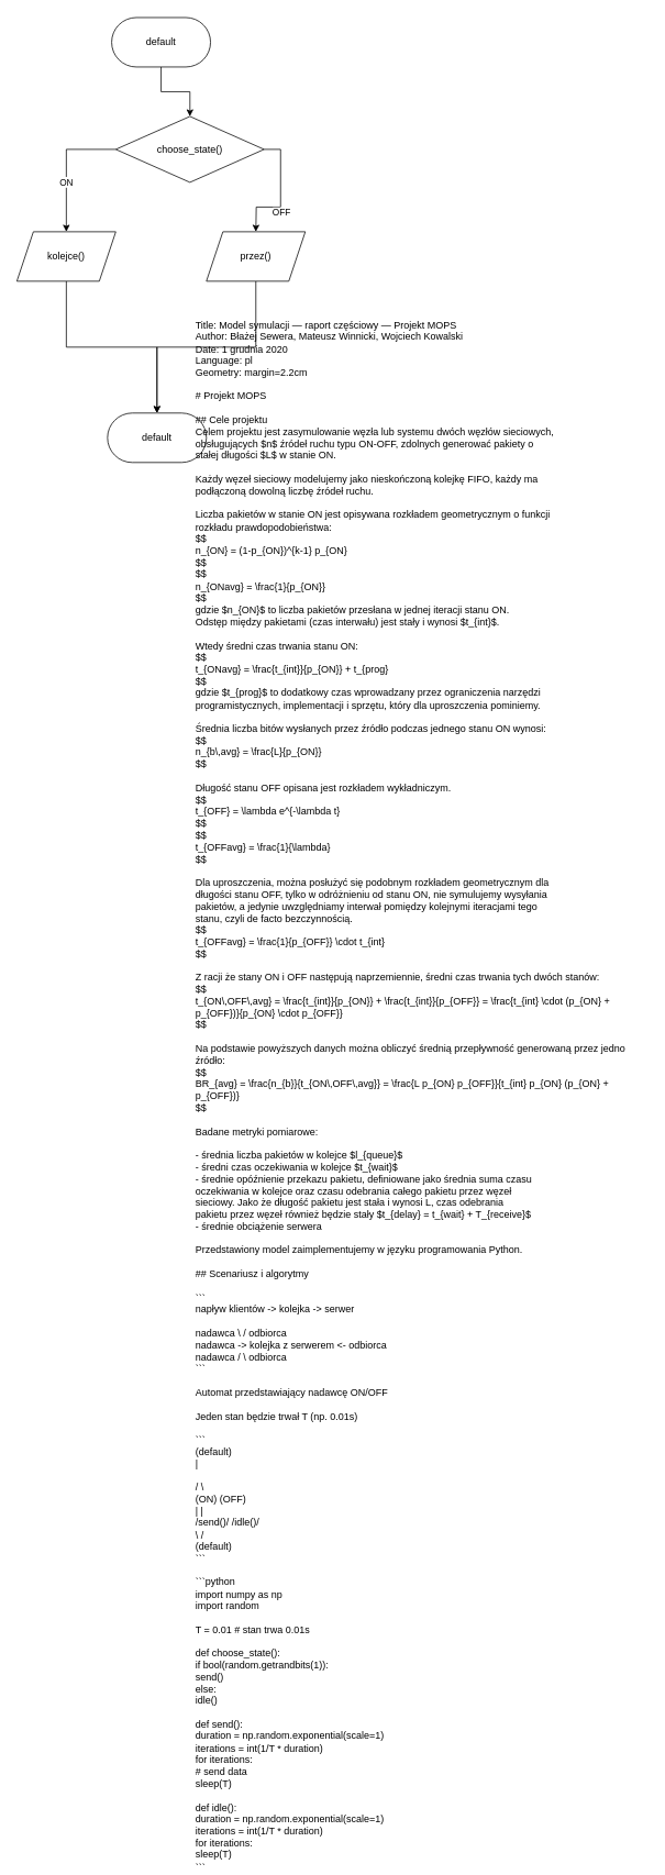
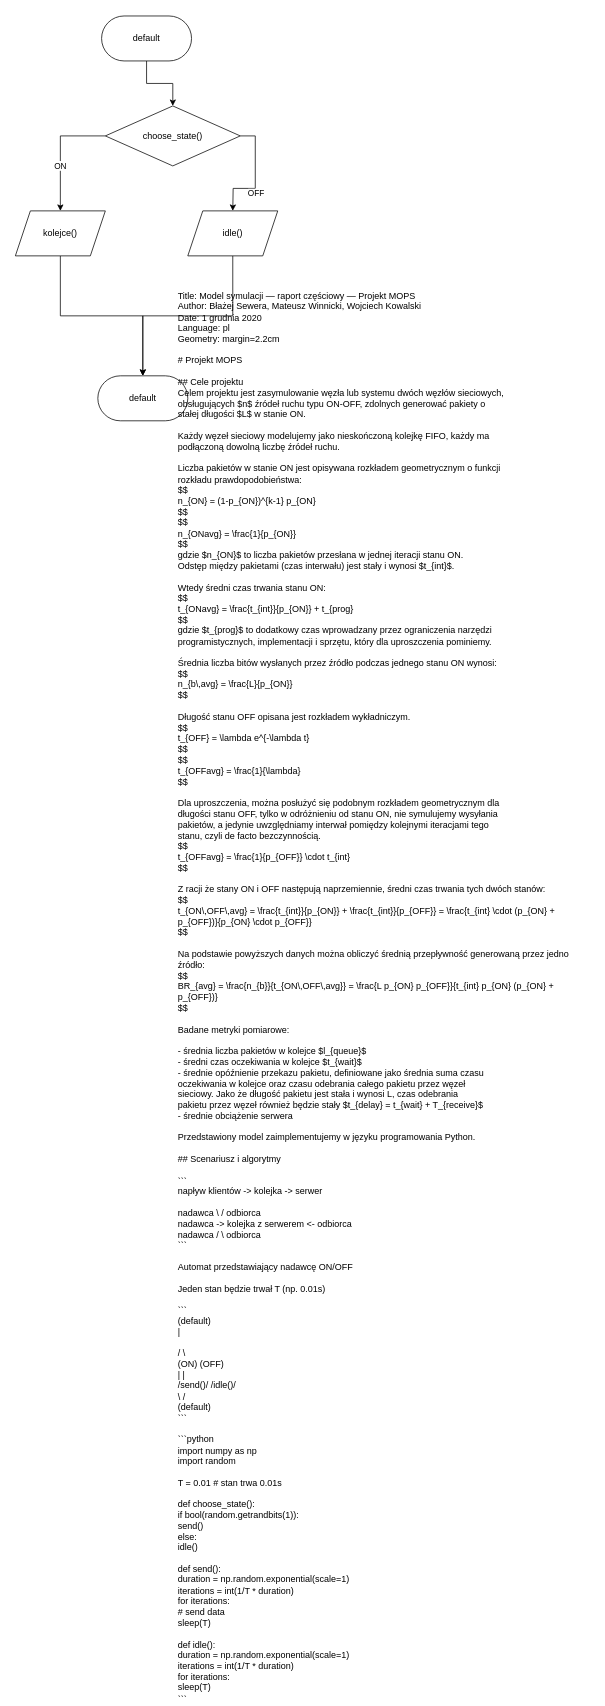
  <mxCell id="0" />
  <mxCell id="1" parent="0" />
  <mxCell id="2" style="edgeStyle=orthogonalEdgeStyle;rounded=0;orthogonalLoop=1;jettySize=auto;html=1;exitX=0.5;exitY=1;exitDx=0;exitDy=0;entryX=0.5;entryY=0;entryDx=0;entryDy=0;" parent="1" source="3" target="7" edge="1"><mxGeometry relative="1" as="geometry" /></mxCell>
  <mxCell id="3" value="default" style="rounded=1;whiteSpace=wrap;html=1;arcSize=50;" parent="1" vertex="1"><mxGeometry x="135" y="20" width="120" height="60" as="geometry" /></mxCell>
  <mxCell id="4" value="ON" style="edgeStyle=orthogonalEdgeStyle;rounded=0;orthogonalLoop=1;jettySize=auto;html=1;entryX=0.5;entryY=0;entryDx=0;entryDy=0;" parent="1" source="7" edge="1"><mxGeometry x="0.25" relative="1" as="geometry"><mxPoint x="80" y="280" as="targetPoint" /><Array as="points"><mxPoint x="80" y="180" /></Array><mxPoint as="offset" /></mxGeometry></mxCell>
  <mxCell id="5" style="edgeStyle=orthogonalEdgeStyle;rounded=0;orthogonalLoop=1;jettySize=auto;html=1;exitX=1;exitY=0.5;exitDx=0;exitDy=0;entryX=0.5;entryY=0;entryDx=0;entryDy=0;" parent="1" source="7" edge="1"><mxGeometry relative="1" as="geometry"><mxPoint x="310" y="280" as="targetPoint" /></mxGeometry></mxCell>
  <mxCell id="6" value="OFF" style="edgeLabel;html=1;align=center;verticalAlign=middle;resizable=0;points=[];" parent="5" vertex="1" connectable="0"><mxGeometry x="-0.25" y="-33" relative="1" as="geometry"><mxPoint x="33" y="40" as="offset" /></mxGeometry></mxCell>
  <mxCell id="7" value="choose_state()" style="rhombus;whiteSpace=wrap;html=1;" parent="1" vertex="1"><mxGeometry x="140" y="140" width="180" height="80" as="geometry" /></mxCell>
  <mxCell id="8" value="default" style="rounded=1;whiteSpace=wrap;html=1;arcSize=50;" parent="1" vertex="1"><mxGeometry x="130" y="500" width="120" height="60" as="geometry" /></mxCell>
  <mxCell id="9" style="edgeStyle=orthogonalEdgeStyle;rounded=0;orthogonalLoop=1;jettySize=auto;html=1;" parent="1" source="10" target="8" edge="1"><mxGeometry relative="1" as="geometry" /></mxCell>
  <mxCell id="10" value="kolejce()" style="shape=parallelogram;perimeter=parallelogramPerimeter;whiteSpace=wrap;html=1;fixedSize=1;" parent="1" vertex="1"><mxGeometry x="20" y="280" width="120" height="60" as="geometry" /></mxCell>
  <mxCell id="11" style="edgeStyle=orthogonalEdgeStyle;rounded=0;orthogonalLoop=1;jettySize=auto;html=1;entryX=0.5;entryY=0;entryDx=0;entryDy=0;" parent="1" source="12" target="8" edge="1"><mxGeometry relative="1" as="geometry" /></mxCell>
- <mxCell id="12" value="przez()" style="shape=parallelogram;perimeter=parallelogramPerimeter;whiteSpace=wrap;html=1;fixedSize=1;" parent="1" vertex="1"><mxGeometry x="250" y="280" width="120" height="60" as="geometry" /></mxCell>
+ <mxCell id="12" value="idle()" style="shape=parallelogram;perimeter=parallelogramPerimeter;whiteSpace=wrap;html=1;fixedSize=1;" parent="1" vertex="1"><mxGeometry x="250" y="280" width="120" height="60" as="geometry" /></mxCell>
  <mxCell id="13" value="Title: Model symulacji — raport częściowy — Projekt MOPS&#13;&#10;Author: Błażej Sewera, Mateusz Winnicki, Wojciech Kowalski&#13;&#10;Date: 1 grudnia 2020&#13;&#10;Language: pl&#13;&#10;Geometry: margin=2.2cm&#13;&#10;&#13;&#10;# Projekt MOPS&#13;&#10;&#13;&#10;## Cele projektu&#13;&#10;Celem projektu jest zasymulowanie węzła lub systemu dwóch węzłów sieciowych,&#13;&#10;obsługujących $n$ źródeł ruchu typu ON-OFF, zdolnych generować pakiety o&#13;&#10;stałej długości $L$ w stanie ON.&#13;&#10;&#13;&#10;Każdy węzeł sieciowy modelujemy jako nieskończoną kolejkę FIFO, każdy ma&#13;&#10;podłączoną dowolną liczbę źródeł ruchu.&#13;&#10;&#13;&#10;Liczba pakietów w stanie ON jest opisywana rozkładem geometrycznym o funkcji&#13;&#10;rozkładu prawdopodobieństwa:&#13;&#10;$$&#13;&#10;n_{ON} = (1-p_{ON})^{k-1} p_{ON}&#13;&#10;$$&#13;&#10;$$&#13;&#10;n_{ONavg} = \frac{1}{p_{ON}}&#13;&#10;$$&#13;&#10;gdzie $n_{ON}$ to liczba pakietów przesłana w jednej iteracji stanu ON.&#13;&#10;Odstęp między pakietami (czas interwału) jest stały i wynosi $t_{int}$.&#13;&#10;&#13;&#10;Wtedy średni czas trwania stanu ON:&#13;&#10;$$&#13;&#10;t_{ONavg} = \frac{t_{int}}{p_{ON}} + t_{prog}&#13;&#10;$$&#13;&#10;gdzie $t_{prog}$ to dodatkowy czas wprowadzany przez ograniczenia narzędzi&#13;&#10;programistycznych, implementacji i sprzętu, który dla uproszczenia pominiemy.&#13;&#10;&#13;&#10;Średnia liczba bitów wysłanych przez źródło podczas jednego stanu ON wynosi:&#13;&#10;$$&#13;&#10;n_{b\,avg} = \frac{L}{p_{ON}}&#13;&#10;$$&#13;&#10;&#13;&#10;Długość stanu OFF opisana jest rozkładem wykładniczym.&#13;&#10;$$&#13;&#10;t_{OFF} = \lambda e^{-\lambda t}&#13;&#10;$$&#13;&#10;$$&#13;&#10;t_{OFFavg} = \frac{1}{\lambda}&#13;&#10;$$&#13;&#10;&#13;&#10;Dla uproszczenia, można posłużyć się podobnym rozkładem geometrycznym dla&#13;&#10;długości stanu OFF, tylko w odróżnieniu od stanu ON, nie symulujemy wysyłania&#13;&#10;pakietów, a jedynie uwzględniamy interwał pomiędzy kolejnymi iteracjami tego&#13;&#10;stanu, czyli de facto bezczynnością.&#13;&#10;$$&#13;&#10;t_{OFFavg} = \frac{1}{p_{OFF}} \cdot t_{int}&#13;&#10;$$&#13;&#10;&#13;&#10;Z racji że stany ON i OFF następują naprzemiennie, średni czas trwania tych dwóch stanów:&#13;&#10;$$&#13;&#10;t_{ON\,OFF\,avg} = \frac{t_{int}}{p_{ON}} + \frac{t_{int}}{p_{OFF}} = \frac{t_{int} \cdot (p_{ON} + p_{OFF})}{p_{ON} \cdot p_{OFF}}&#13;&#10;$$&#13;&#10;&#13;&#10;Na podstawie powyższych danych można obliczyć średnią przepływność generowaną przez jedno źródło:&#13;&#10;$$&#13;&#10;BR_{avg} = \frac{n_{b}}{t_{ON\,OFF\,avg}} = \frac{L p_{ON} p_{OFF}}{t_{int} p_{ON} (p_{ON} + p_{OFF})}&#13;&#10;$$&#13;&#10;&#13;&#10;Badane metryki pomiarowe:&#13;&#10;&#13;&#10;- średnia liczba pakietów w kolejce $l_{queue}$&#13;&#10;- średni czas oczekiwania w kolejce $t_{wait}$&#13;&#10;- średnie opóźnienie przekazu pakietu, definiowane jako średnia suma czasu&#13;&#10;  oczekiwania w kolejce oraz czasu odebrania całego pakietu przez węzeł&#13;&#10;  sieciowy. Jako że długość pakietu jest stała i wynosi L, czas odebrania&#13;&#10;  pakietu przez węzeł również będzie stały $t_{delay} = t_{wait} + T_{receive}$&#13;&#10;- średnie obciążenie serwera&#13;&#10;&#13;&#10;Przedstawiony model zaimplementujemy w języku programowania Python.&#13;&#10;&#13;&#10;## Scenariusz i algorytmy&#13;&#10;&#13;&#10;```&#13;&#10;napływ klientów -&gt; kolejka -&gt; serwer&#13;&#10;&#13;&#10;nadawca \                       / odbiorca&#13;&#10;nadawca -&gt; kolejka z serwerem &lt;-  odbiorca&#13;&#10;nadawca /                       \ odbiorca&#13;&#10;```&#13;&#10;&#13;&#10;Automat przedstawiający nadawcę ON/OFF&#13;&#10;&#13;&#10;Jeden stan będzie trwał T (np. 0.01s)&#13;&#10;&#13;&#10;```&#13;&#10;    (default)&#13;&#10;        |&#13;&#10; &lt;choose_state()&gt;&#13;&#10;    /       \&#13;&#10;  (ON)     (OFF)&#13;&#10;    |       |&#13;&#10;/send()/  /idle()/&#13;&#10;    \       /&#13;&#10;    (default)&#13;&#10;```&#13;&#10;&#13;&#10;```python&#13;&#10;import numpy as np&#13;&#10;import random&#13;&#10;&#13;&#10;T = 0.01  # stan trwa 0.01s&#13;&#10;&#13;&#10;def choose_state():&#13;&#10;    if bool(random.getrandbits(1)):&#13;&#10;        send()&#13;&#10;    else:&#13;&#10;        idle()&#13;&#10;&#13;&#10;def send():&#13;&#10;    duration = np.random.exponential(scale=1)&#13;&#10;    iterations = int(1/T * duration)&#13;&#10;    for iterations:&#13;&#10;        # send data&#13;&#10;        sleep(T)&#13;&#10;&#13;&#10;def idle():&#13;&#10;    duration = np.random.exponential(scale=1)&#13;&#10;    iterations = int(1/T * duration)&#13;&#10;    for iterations:&#13;&#10;        sleep(T)&#13;&#10;```" style="text;whiteSpace=wrap;html=1;" vertex="1" parent="1"><mxGeometry x="235" y="380" width="550" height="1650" as="geometry" /></mxCell>
